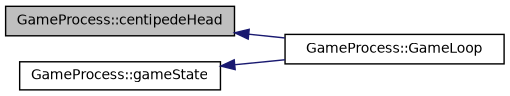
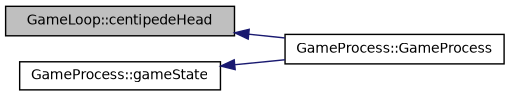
  digraph {
    rankdir=LR
    node [color=black fillcolor=white fontname=Helvetica fontsize=10 shape=record style=filled]
    edge [color=midnightblue dir=back fontname=Helvetica fontsize=10 labelfontname=Helvetica labelfontsize=10 style=solid]
-   n1 [fillcolor=grey75 fontcolor=black height=0.2 label="GameProcess::centipedeHead" width=0.4]
-   n2 [height=0.2 label="GameProcess::GameLoop" width=0.4]
+   n1 [fillcolor=grey75 fontcolor=black height=0.2 label="GameLoop::centipedeHead" width=0.4]
+   n2 [height=0.2 label="GameProcess::GameProcess" width=0.4]
    n3 [height=0.2 label="GameProcess::gameState" width=0.4]
    n1 -> n2
    n3 -> n2
  }
